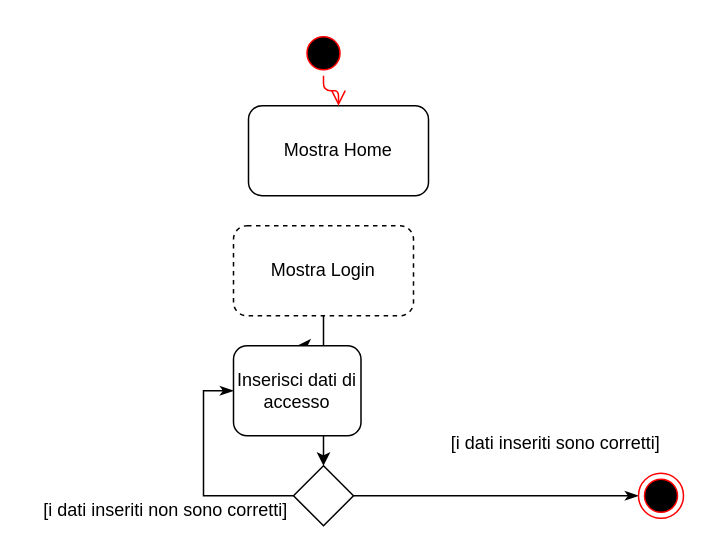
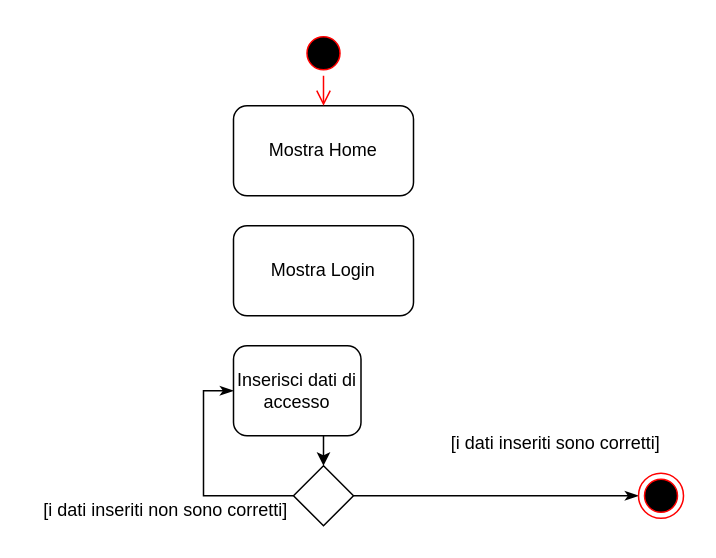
  <mxCell id="0" />
  <mxCell id="1" parent="0" />
- <mxCell id="2" value="Mostra Home" style="rounded=1;whiteSpace=wrap;html=1;" vertex="1" parent="1"><mxGeometry x="165" y="70" width="120" height="60" as="geometry" /></mxCell>
- <mxCell id="3" value="" style="edgeStyle=orthogonalEdgeStyle;rounded=0;orthogonalLoop=1;jettySize=auto;html=1;" edge="1" parent="1" source="4" target="8"><mxGeometry relative="1" as="geometry" /></mxCell>
- <mxCell id="4" value="Mostra Login" style="rounded=1;whiteSpace=wrap;html=1;dashed=1;" vertex="1" parent="1"><mxGeometry x="155" y="150" width="120" height="60" as="geometry" /></mxCell>
+ <mxCell id="2" value="Mostra Home" style="rounded=1;whiteSpace=wrap;html=1;" vertex="1" parent="1"><mxGeometry x="155" y="70" width="120" height="60" as="geometry" /></mxCell>
+ <mxCell id="4" value="Mostra Login" style="rounded=1;whiteSpace=wrap;html=1;" vertex="1" parent="1"><mxGeometry x="155" y="150" width="120" height="60" as="geometry" /></mxCell>
  <mxCell id="5" value="" style="ellipse;html=1;shape=startState;fillColor=#000000;strokeColor=#ff0000;" vertex="1" parent="1"><mxGeometry x="200" y="20" width="30" height="30" as="geometry" /></mxCell>
  <mxCell id="6" value="" style="edgeStyle=orthogonalEdgeStyle;html=1;verticalAlign=bottom;endArrow=open;endSize=8;strokeColor=#ff0000;entryX=0.5;entryY=0;entryDx=0;entryDy=0;" edge="1" source="5" parent="1" target="2"><mxGeometry relative="1" as="geometry"><mxPoint x="280" y="280" as="targetPoint" /></mxGeometry></mxCell>
  <mxCell id="7" value="" style="edgeStyle=orthogonalEdgeStyle;rounded=0;orthogonalLoop=1;jettySize=auto;html=1;" edge="1" parent="1" source="8"><mxGeometry relative="1" as="geometry"><mxPoint x="215" y="310" as="targetPoint" /><Array as="points"><mxPoint x="215" y="310" /><mxPoint x="215" y="310" /></Array></mxGeometry></mxCell>
  <mxCell id="8" value="Inserisci dati di accesso" style="rounded=1;whiteSpace=wrap;html=1;" vertex="1" parent="1"><mxGeometry x="155" y="230" width="85" height="60" as="geometry" /></mxCell>
  <mxCell id="9" value="" style="edgeStyle=orthogonalEdgeStyle;rounded=0;orthogonalLoop=1;jettySize=auto;html=1;endArrow=classicThin;endFill=1;entryX=0;entryY=0.5;entryDx=0;entryDy=0;" edge="1" parent="1" source="11" target="12"><mxGeometry relative="1" as="geometry"><mxPoint x="355" y="330" as="targetPoint" /></mxGeometry></mxCell>
  <mxCell id="10" value="" style="edgeStyle=orthogonalEdgeStyle;rounded=0;orthogonalLoop=1;jettySize=auto;html=1;endArrow=classicThin;endFill=1;entryX=0;entryY=0.5;entryDx=0;entryDy=0;exitX=0;exitY=0.5;exitDx=0;exitDy=0;" edge="1" parent="1" source="11" target="8"><mxGeometry relative="1" as="geometry"><mxPoint x="115" y="330" as="targetPoint" /><Array as="points"><mxPoint x="135" y="330" /><mxPoint x="135" y="260" /></Array></mxGeometry></mxCell>
  <mxCell id="11" value="" style="rhombus;whiteSpace=wrap;html=1;" vertex="1" parent="1"><mxGeometry x="195" y="310" width="40" height="40" as="geometry" /></mxCell>
  <mxCell id="12" value="" style="ellipse;html=1;shape=endState;fillColor=#000000;strokeColor=#ff0000;" vertex="1" parent="1"><mxGeometry x="425" y="315" width="30" height="30" as="geometry" /></mxCell>
  <mxCell id="13" value="[i dati inseriti sono corretti]" style="text;html=1;strokeColor=none;fillColor=none;align=center;verticalAlign=middle;whiteSpace=wrap;rounded=0;" vertex="1" parent="1"><mxGeometry x="289.5" y="285" width="160" height="20" as="geometry" /></mxCell>
  <mxCell id="14" value="[i dati inseriti non sono corretti]" style="text;html=1;strokeColor=none;fillColor=none;align=center;verticalAlign=middle;whiteSpace=wrap;rounded=0;" vertex="1" parent="1"><mxGeometry x="20" y="330" width="180" height="20" as="geometry" /></mxCell>
